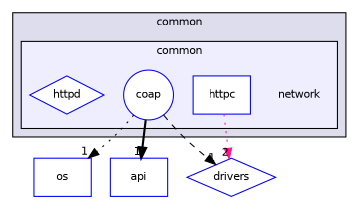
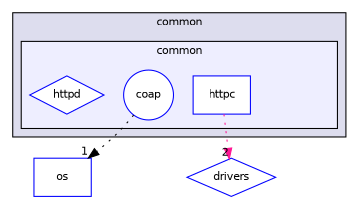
  digraph {
    compound=true
    node [color=blue fontname=Helvetica fontsize=10 shape=box fillcolor=white style=filled]
    edge [color=black headlabel=1 labeldistance=1.5 labelfontname=Helvetica labelfontsize=10 style=dotted]
-   n1 [color=black label=network shape=plaintext fillcolor="" style=""]
    n2 [label=coap shape=circle]
    n3 [label=httpc]
    n4 [label=httpd shape=diamond]
    n5 [label=os]
-   n6 [label=api]
    n7 [label=drivers shape=diamond]
    subgraph cluster_1 {
      bgcolor="#ddddee"
      fontname=Helvetica
      fontsize=10
      label=common
      pencolor=black
      subgraph cluster_2 {
        bgcolor="#eeeeff"
        fontname=Helvetica
        fontsize=10
        label=common
        pencolor=black
-       n1
        n2
        n3
        n4
      }
    }
    n2 -> n5
-   n2 -> n6 [style=bold]
-   n2 -> n7 [style=dashed]
    n3 -> n7 [color=deeppink headlabel=2]
  }
